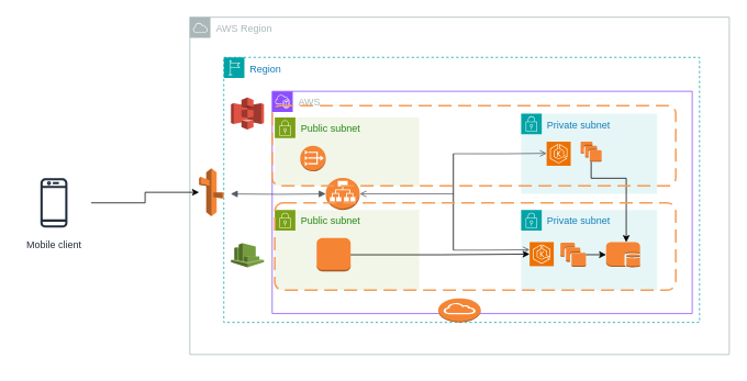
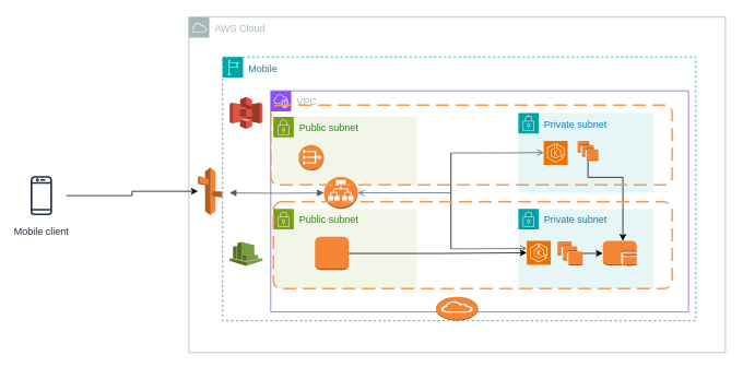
  <mxCell id="0" />
  <mxCell id="1" parent="0" />
- <mxCell id="2" value="AWS" style="points=[[0,0],[0.25,0],[0.5,0],[0.75,0],[1,0],[1,0.25],[1,0.5],[1,0.75],[1,1],[0.75,1],[0.5,1],[0.25,1],[0,1],[0,0.75],[0,0.5],[0,0.25]];outlineConnect=0;gradientColor=none;html=1;whiteSpace=wrap;fontSize=12;fontStyle=0;container=1;pointerEvents=0;collapsible=0;recursiveResize=0;shape=mxgraph.aws4.group;grIcon=mxgraph.aws4.group_vpc2;strokeColor=#8C4FFF;fillColor=none;verticalAlign=top;align=left;spacingLeft=30;fontColor=#AAB7B8;dashed=0;" parent="1" vertex="1"><mxGeometry x="330" y="110" width="510" height="270" as="geometry" /></mxCell>
+ <mxCell id="2" value="VPC" style="points=[[0,0],[0.25,0],[0.5,0],[0.75,0],[1,0],[1,0.25],[1,0.5],[1,0.75],[1,1],[0.75,1],[0.5,1],[0.25,1],[0,1],[0,0.75],[0,0.5],[0,0.25]];outlineConnect=0;gradientColor=none;html=1;whiteSpace=wrap;fontSize=12;fontStyle=0;container=1;pointerEvents=0;collapsible=0;recursiveResize=0;shape=mxgraph.aws4.group;grIcon=mxgraph.aws4.group_vpc2;strokeColor=#8C4FFF;fillColor=none;verticalAlign=top;align=left;spacingLeft=30;fontColor=#AAB7B8;dashed=0;" parent="1" vertex="1"><mxGeometry x="330" y="110" width="510" height="270" as="geometry" /></mxCell>
  <mxCell id="3" value="" style="group" parent="1" vertex="1" connectable="0"><mxGeometry x="230" y="20" width="655" height="420" as="geometry" /></mxCell>
- <mxCell id="4" value="Region" style="points=[[0,0],[0.25,0],[0.5,0],[0.75,0],[1,0],[1,0.25],[1,0.5],[1,0.75],[1,1],[0.75,1],[0.5,1],[0.25,1],[0,1],[0,0.75],[0,0.5],[0,0.25]];outlineConnect=0;gradientColor=none;html=1;whiteSpace=wrap;fontSize=12;fontStyle=0;container=1;pointerEvents=0;collapsible=0;recursiveResize=0;shape=mxgraph.aws4.group;grIcon=mxgraph.aws4.group_region;strokeColor=#00A4A6;fillColor=none;verticalAlign=top;align=left;spacingLeft=30;fontColor=#147EBA;dashed=1;" parent="3" vertex="1"><mxGeometry x="41.26" y="48.78" width="577.638" height="321.951" as="geometry" /></mxCell>
- <mxCell id="5" value="AWS Region" style="sketch=0;outlineConnect=0;gradientColor=none;html=1;whiteSpace=wrap;fontSize=12;fontStyle=0;shape=mxgraph.aws4.group;grIcon=mxgraph.aws4.group_aws_cloud;strokeColor=#AAB7B8;fillColor=none;verticalAlign=top;align=left;spacingLeft=30;fontColor=#AAB7B8;dashed=0;" parent="3" vertex="1"><mxGeometry width="655" height="409.756" as="geometry" /></mxCell>
+ <mxCell id="4" value="Mobile" style="points=[[0,0],[0.25,0],[0.5,0],[0.75,0],[1,0],[1,0.25],[1,0.5],[1,0.75],[1,1],[0.75,1],[0.5,1],[0.25,1],[0,1],[0,0.75],[0,0.5],[0,0.25]];outlineConnect=0;gradientColor=none;html=1;whiteSpace=wrap;fontSize=12;fontStyle=0;container=1;pointerEvents=0;collapsible=0;recursiveResize=0;shape=mxgraph.aws4.group;grIcon=mxgraph.aws4.group_region;strokeColor=#00A4A6;fillColor=none;verticalAlign=top;align=left;spacingLeft=30;fontColor=#147EBA;dashed=1;" parent="3" vertex="1"><mxGeometry x="41.26" y="48.78" width="577.638" height="321.951" as="geometry" /></mxCell>
+ <mxCell id="5" value="AWS Cloud" style="sketch=0;outlineConnect=0;gradientColor=none;html=1;whiteSpace=wrap;fontSize=12;fontStyle=0;shape=mxgraph.aws4.group;grIcon=mxgraph.aws4.group_aws_cloud;strokeColor=#AAB7B8;fillColor=none;verticalAlign=top;align=left;spacingLeft=30;fontColor=#AAB7B8;dashed=0;" parent="3" vertex="1"><mxGeometry width="655" height="409.756" as="geometry" /></mxCell>
  <mxCell id="6" value="Public subnet" style="points=[[0,0],[0.25,0],[0.5,0],[0.75,0],[1,0],[1,0.25],[1,0.5],[1,0.75],[1,1],[0.75,1],[0.5,1],[0.25,1],[0,1],[0,0.75],[0,0.5],[0,0.25]];outlineConnect=0;gradientColor=none;html=1;whiteSpace=wrap;fontSize=12;fontStyle=0;container=1;pointerEvents=0;collapsible=0;recursiveResize=0;shape=mxgraph.aws4.group;grIcon=mxgraph.aws4.group_security_group;grStroke=0;strokeColor=#7AA116;fillColor=#F2F6E8;verticalAlign=top;align=left;spacingLeft=30;fontColor=#248814;dashed=0;" parent="3" vertex="1"><mxGeometry x="103.15" y="234.146" width="175.354" height="97.561" as="geometry" /></mxCell>
  <mxCell id="7" value="Private subnet" style="points=[[0,0],[0.25,0],[0.5,0],[0.75,0],[1,0],[1,0.25],[1,0.5],[1,0.75],[1,1],[0.75,1],[0.5,1],[0.25,1],[0,1],[0,0.75],[0,0.5],[0,0.25]];outlineConnect=0;gradientColor=none;html=1;whiteSpace=wrap;fontSize=12;fontStyle=0;container=1;pointerEvents=0;collapsible=0;recursiveResize=0;shape=mxgraph.aws4.group;grIcon=mxgraph.aws4.group_security_group;grStroke=0;strokeColor=#00A4A6;fillColor=#E6F6F7;verticalAlign=top;align=left;spacingLeft=30;fontColor=#147EBA;dashed=0;" parent="3" vertex="1"><mxGeometry x="402.283" y="117.073" width="165.039" height="97.561" as="geometry" /></mxCell>
  <mxCell id="8" value="Private subnet" style="points=[[0,0],[0.25,0],[0.5,0],[0.75,0],[1,0],[1,0.25],[1,0.5],[1,0.75],[1,1],[0.75,1],[0.5,1],[0.25,1],[0,1],[0,0.75],[0,0.5],[0,0.25]];outlineConnect=0;gradientColor=none;html=1;whiteSpace=wrap;fontSize=12;fontStyle=0;container=1;pointerEvents=0;collapsible=0;recursiveResize=0;shape=mxgraph.aws4.group;grIcon=mxgraph.aws4.group_security_group;grStroke=0;strokeColor=#00A4A6;fillColor=#E6F6F7;verticalAlign=top;align=left;spacingLeft=30;fontColor=#147EBA;dashed=0;" parent="3" vertex="1"><mxGeometry x="402.283" y="234.146" width="165.039" height="97.561" as="geometry" /></mxCell>
  <mxCell id="9" value="Public subnet" style="points=[[0,0],[0.25,0],[0.5,0],[0.75,0],[1,0],[1,0.25],[1,0.5],[1,0.75],[1,1],[0.75,1],[0.5,1],[0.25,1],[0,1],[0,0.75],[0,0.5],[0,0.25]];outlineConnect=0;gradientColor=none;html=1;whiteSpace=wrap;fontSize=12;fontStyle=0;container=1;pointerEvents=0;collapsible=0;recursiveResize=0;shape=mxgraph.aws4.group;grIcon=mxgraph.aws4.group_security_group;grStroke=0;strokeColor=#7AA116;fillColor=#F2F6E8;verticalAlign=top;align=left;spacingLeft=30;fontColor=#248814;dashed=0;" parent="3" vertex="1"><mxGeometry x="103.15" y="121.951" width="175.354" height="82.927" as="geometry" /></mxCell>
  <mxCell id="10" value="" style="sketch=0;points=[[0,0,0],[0.25,0,0],[0.5,0,0],[0.75,0,0],[1,0,0],[0,1,0],[0.25,1,0],[0.5,1,0],[0.75,1,0],[1,1,0],[0,0.25,0],[0,0.5,0],[0,0.75,0],[1,0.25,0],[1,0.5,0],[1,0.75,0]];outlineConnect=0;fontColor=#232F3E;fillColor=#ED7100;strokeColor=#ffffff;dashed=0;verticalLabelPosition=bottom;verticalAlign=top;align=center;html=1;fontSize=12;fontStyle=0;aspect=fixed;shape=mxgraph.aws4.resourceIcon;resIcon=mxgraph.aws4.eks;" parent="3" vertex="1"><mxGeometry x="433.228" y="151.22" width="29.268" height="29.268" as="geometry" /></mxCell>
  <mxCell id="11" value="" style="sketch=0;points=[[0,0,0],[0.25,0,0],[0.5,0,0],[0.75,0,0],[1,0,0],[0,1,0],[0.25,1,0],[0.5,1,0],[0.75,1,0],[1,1,0],[0,0.25,0],[0,0.5,0],[0,0.75,0],[1,0.25,0],[1,0.5,0],[1,0.75,0]];outlineConnect=0;fontColor=#232F3E;fillColor=#ED7100;strokeColor=#ffffff;dashed=0;verticalLabelPosition=bottom;verticalAlign=top;align=center;html=1;fontSize=12;fontStyle=0;aspect=fixed;shape=mxgraph.aws4.resourceIcon;resIcon=mxgraph.aws4.eks;" parent="3" vertex="1"><mxGeometry x="412.598" y="273.171" width="29.268" height="29.268" as="geometry" /></mxCell>
  <mxCell id="12" value="" style="outlineConnect=0;dashed=0;verticalLabelPosition=bottom;verticalAlign=top;align=center;html=1;shape=mxgraph.aws3.instances;fillColor=#F58534;gradientColor=none;" parent="3" vertex="1"><mxGeometry x="474.49" y="151.22" width="25.51" height="24.39" as="geometry" /></mxCell>
  <mxCell id="13" value="" style="outlineConnect=0;dashed=0;verticalLabelPosition=bottom;verticalAlign=top;align=center;html=1;shape=mxgraph.aws3.instances;fillColor=#F58534;gradientColor=none;" parent="3" vertex="1"><mxGeometry x="450" y="273.902" width="30.94" height="29.268" as="geometry" /></mxCell>
  <mxCell id="14" value="" style="outlineConnect=0;dashed=0;verticalLabelPosition=bottom;verticalAlign=top;align=center;html=1;shape=mxgraph.aws3.vpc_nat_gateway;fillColor=#F58534;gradientColor=none;" parent="3" vertex="1"><mxGeometry x="134.094" y="156.098" width="30.945" height="31.22" as="geometry" /></mxCell>
  <mxCell id="15" value="" style="outlineConnect=0;dashed=0;verticalLabelPosition=bottom;verticalAlign=top;align=center;html=1;shape=mxgraph.aws3.db_on_instance;fillColor=#F58534;gradientColor=none;" parent="3" vertex="1"><mxGeometry x="505.433" y="273.171" width="41.26" height="30.732" as="geometry" /></mxCell>
  <mxCell id="16" value="" style="outlineConnect=0;dashed=0;verticalLabelPosition=bottom;verticalAlign=top;align=center;html=1;shape=mxgraph.aws3.instance;fillColor=#F58534;gradientColor=none;" parent="3" vertex="1"><mxGeometry x="154" y="268.293" width="41.26" height="40.488" as="geometry" /></mxCell>
  <mxCell id="17" value="" style="outlineConnect=0;dashed=0;verticalLabelPosition=bottom;verticalAlign=top;align=center;html=1;shape=mxgraph.aws3.internet_gateway;fillColor=#F58534;gradientColor=none;" parent="3" vertex="1"><mxGeometry x="301.71" y="341.467" width="51.57" height="29.268" as="geometry" /></mxCell>
  <mxCell id="18" value="" style="outlineConnect=0;dashed=0;verticalLabelPosition=bottom;verticalAlign=top;align=center;html=1;shape=mxgraph.aws3.application_load_balancer;fillColor=#F58534;gradientColor=none;" parent="3" vertex="1"><mxGeometry x="165.039" y="195.122" width="41.26" height="39.024" as="geometry" /></mxCell>
  <mxCell id="19" value="" style="outlineConnect=0;dashed=0;verticalLabelPosition=bottom;verticalAlign=top;align=center;html=1;shape=mxgraph.aws3.route_53;fillColor=#F58536;gradientColor=none;" parent="3" vertex="1"><mxGeometry x="11.26" y="183.415" width="30" height="58.537" as="geometry" /></mxCell>
  <mxCell id="20" value="" style="edgeStyle=orthogonalEdgeStyle;html=1;endArrow=block;elbow=vertical;startArrow=block;startFill=1;endFill=1;strokeColor=#545B64;rounded=0;entryX=0;entryY=0.5;entryDx=0;entryDy=0;entryPerimeter=0;" parent="3" target="18" edge="1"><mxGeometry width="100" relative="1" as="geometry"><mxPoint x="49.57" y="214.634" as="sourcePoint" /><mxPoint x="149.57" y="214.634" as="targetPoint" /></mxGeometry></mxCell>
  <mxCell id="21" style="edgeStyle=orthogonalEdgeStyle;rounded=0;orthogonalLoop=1;jettySize=auto;html=1;entryX=0;entryY=0.5;entryDx=0;entryDy=0;entryPerimeter=0;" parent="3" source="16" target="11" edge="1"><mxGeometry relative="1" as="geometry" /></mxCell>
  <mxCell id="22" style="edgeStyle=orthogonalEdgeStyle;rounded=0;orthogonalLoop=1;jettySize=auto;html=1;entryX=0.809;entryY=0.667;entryDx=0;entryDy=0;entryPerimeter=0;" parent="3" source="12" target="5" edge="1"><mxGeometry relative="1" as="geometry" /></mxCell>
  <mxCell id="23" style="edgeStyle=orthogonalEdgeStyle;rounded=0;orthogonalLoop=1;jettySize=auto;html=1;entryX=0;entryY=0.5;entryDx=0;entryDy=0;entryPerimeter=0;" parent="3" source="13" target="15" edge="1"><mxGeometry relative="1" as="geometry" /></mxCell>
  <mxCell id="24" value="" style="edgeStyle=orthogonalEdgeStyle;html=1;endArrow=none;elbow=vertical;startArrow=open;startFill=0;strokeColor=#545B64;rounded=0;" parent="3" edge="1"><mxGeometry width="100" relative="1" as="geometry"><mxPoint x="206.3" y="214.634" as="sourcePoint" /><mxPoint x="320" y="214.634" as="targetPoint" /></mxGeometry></mxCell>
  <mxCell id="25" value="" style="edgeStyle=orthogonalEdgeStyle;html=1;endArrow=open;elbow=vertical;startArrow=none;endFill=0;strokeColor=#545B64;rounded=0;" parent="3" edge="1"><mxGeometry width="100" relative="1" as="geometry"><mxPoint x="320" y="165.854" as="sourcePoint" /><mxPoint x="433.23" y="165.366" as="targetPoint" /><Array as="points"><mxPoint x="382" y="165.854" /></Array></mxGeometry></mxCell>
  <mxCell id="26" value="" style="edgeStyle=orthogonalEdgeStyle;html=1;endArrow=open;elbow=vertical;startArrow=none;endFill=0;strokeColor=#545B64;rounded=0;" parent="3" edge="1"><mxGeometry width="100" relative="1" as="geometry"><mxPoint x="320" y="282.927" as="sourcePoint" /><mxPoint x="412.6" y="282.439" as="targetPoint" /><Array as="points"><mxPoint x="356.37" y="282.927" /></Array></mxGeometry></mxCell>
  <mxCell id="27" value="" style="endArrow=none;html=1;rounded=0;" parent="3" edge="1"><mxGeometry width="50" height="50" relative="1" as="geometry"><mxPoint x="320" y="282.927" as="sourcePoint" /><mxPoint x="320" y="165.854" as="targetPoint" /></mxGeometry></mxCell>
  <mxCell id="28" value="" style="rounded=1;arcSize=10;dashed=1;strokeColor=#F59D56;fillColor=none;gradientColor=none;dashPattern=8 4;strokeWidth=2;" parent="3" vertex="1"><mxGeometry x="100" y="107.317" width="490" height="97.561" as="geometry" /></mxCell>
  <mxCell id="29" value="" style="rounded=1;arcSize=10;dashed=1;strokeColor=#F59D56;fillColor=none;gradientColor=none;dashPattern=8 4;strokeWidth=2;" parent="3" vertex="1"><mxGeometry x="103.15" y="225.366" width="486.85" height="106.341" as="geometry" /></mxCell>
  <mxCell id="30" value="" style="outlineConnect=0;dashed=0;verticalLabelPosition=bottom;verticalAlign=top;align=center;html=1;shape=mxgraph.aws3.s3;fillColor=#E05243;gradientColor=none;" parent="3" vertex="1"><mxGeometry x="50" y="97.561" width="40" height="39.024" as="geometry" /></mxCell>
  <mxCell id="31" value="" style="outlineConnect=0;dashed=0;verticalLabelPosition=bottom;verticalAlign=top;align=center;html=1;shape=mxgraph.aws3.cloudwatch;fillColor=#759C3E;gradientColor=none;" parent="3" vertex="1"><mxGeometry x="50" y="274.634" width="40" height="29.268" as="geometry" /></mxCell>
  <mxCell id="32" style="edgeStyle=orthogonalEdgeStyle;rounded=0;orthogonalLoop=1;jettySize=auto;html=1;" parent="1" source="33" target="19" edge="1"><mxGeometry relative="1" as="geometry" /></mxCell>
- <mxCell id="33" value="Mobile client" style="sketch=0;outlineConnect=0;fontColor=#232F3E;gradientColor=none;strokeColor=#232F3E;fillColor=#ffffff;dashed=0;verticalLabelPosition=bottom;verticalAlign=top;align=center;html=1;fontSize=12;fontStyle=0;aspect=fixed;shape=mxgraph.aws4.resourceIcon;resIcon=mxgraph.aws4.mobile_client;" parent="1" vertex="1"><mxGeometry x="20" y="208" width="90" height="75" as="geometry" /></mxCell>
+ <mxCell id="33" value="Mobile client" style="sketch=0;outlineConnect=0;fontColor=#232F3E;gradientColor=none;strokeColor=#232F3E;fillColor=#ffffff;dashed=0;verticalLabelPosition=bottom;verticalAlign=top;align=center;html=1;fontSize=12;fontStyle=0;aspect=fixed;shape=mxgraph.aws4.resourceIcon;resIcon=mxgraph.aws4.mobile_client;" parent="1" vertex="1"><mxGeometry x="20" y="208" width="60" height="60" as="geometry" /></mxCell>
